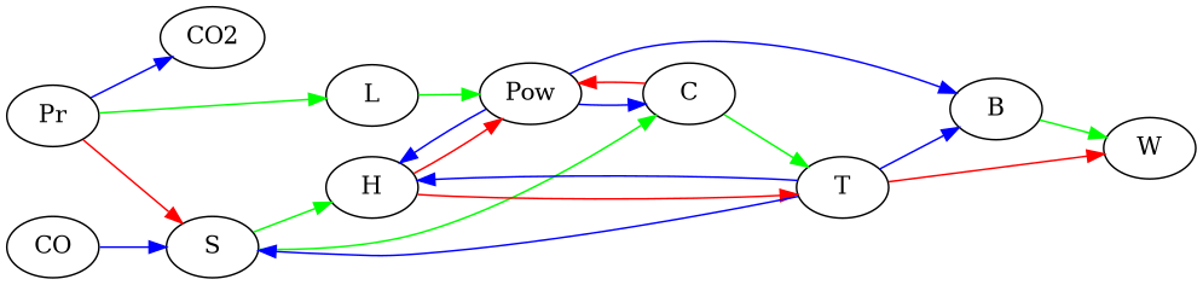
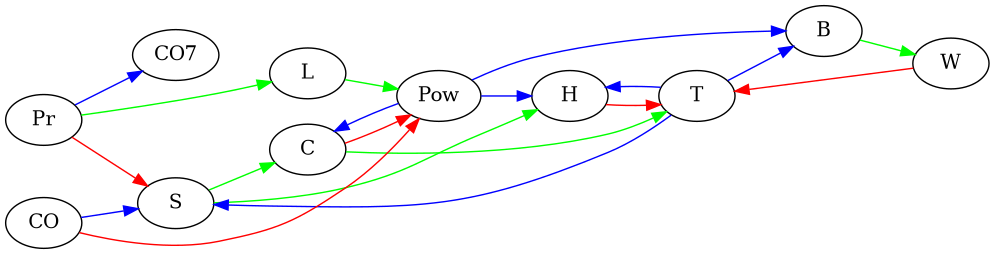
  digraph {
    rankdir=LR
    edge [color=blue]
    Pr
-   CO2
+   CO2 [label=CO7]
    S
    L
    H
    C
    Pow
    B
    W
    T
    CO
    Pr -> CO2
    Pr -> S [color=red]
    Pr -> L [color=green]
    S -> H [color=green]
    S -> C [color=green]
    L -> Pow [color=green]
-   H -> Pow [color=red]
+   CO -> Pow [color=red]
    H -> T [color=red]
    C -> Pow [color=red]
    C -> T [color=green]
    Pow -> H
    Pow -> C
    Pow -> B
    B -> W [color=green]
-   T -> W [color=red]
+   W -> T [color=red]
    T -> S
    T -> H
    T -> B
    CO -> S
  }
